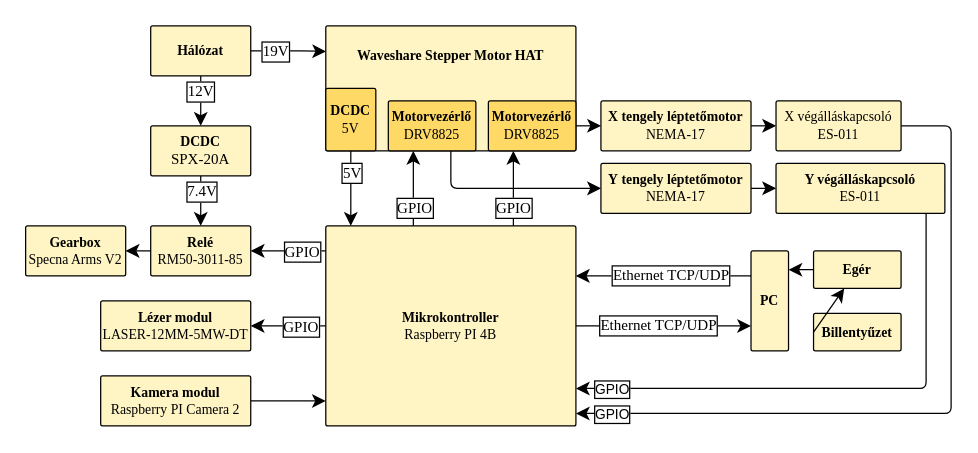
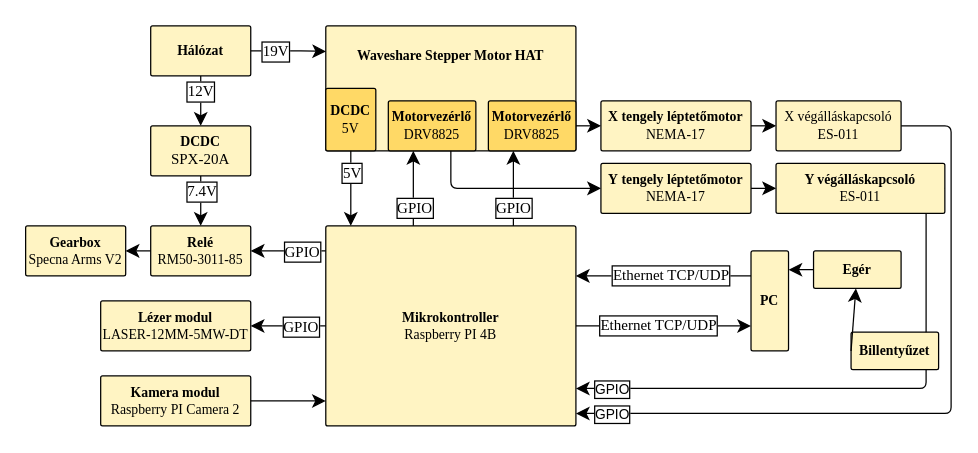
  <mxCell id="0" />
  <mxCell id="1" parent="0" />
  <mxCell id="2" value="" style="group" vertex="1" connectable="0" parent="1"><mxGeometry width="740" height="320" as="geometry" x="20" y="20" /></mxCell>
  <mxCell id="3" style="edgeStyle=none;curved=0;rounded=1;orthogonalLoop=1;jettySize=auto;html=1;exitX=1;exitY=0.5;exitDx=0;exitDy=0;fontSize=12;startSize=8;endSize=8;fontFamily=Times New Roman;arcSize=10;" edge="1" parent="2" source="24"><mxGeometry relative="1" as="geometry"><mxPoint x="440" y="310" as="targetPoint" /><Array as="points"><mxPoint x="740" y="80" /><mxPoint x="740" y="310" /></Array></mxGeometry></mxCell>
  <mxCell id="4" value="GPIO" style="edgeLabel;html=1;align=center;verticalAlign=middle;resizable=0;points=[];rounded=1;labelBorderColor=default;absoluteArcSize=0;labelPadding=10;noLabel=0;" vertex="1" connectable="0" parent="3"><mxGeometry x="0.9" relative="1" as="geometry"><mxPoint as="offset" /></mxGeometry></mxCell>
  <mxCell id="5" value="&lt;div&gt;&lt;b&gt;Gearbox&lt;/b&gt;&lt;/div&gt;&lt;div&gt;Specna Arms V2&lt;br&gt;&lt;/div&gt;" style="rounded=1;whiteSpace=wrap;html=1;spacingTop=0;spacingBottom=0;fontFamily=Times New Roman;fontSize=11;align=center;verticalAlign=middle;labelBackgroundColor=none;container=0;fillColor=#FFF4C3;absoluteArcSize=1;arcSize=3;" vertex="1" parent="2"><mxGeometry y="160" width="80" height="40" as="geometry" /></mxCell>
  <mxCell id="6" style="edgeStyle=none;curved=1;rounded=1;orthogonalLoop=1;jettySize=auto;html=1;exitX=1;exitY=0.5;exitDx=0;exitDy=0;fontSize=12;startSize=8;endSize=8;fontFamily=Times New Roman;" edge="1" parent="2" source="7"><mxGeometry relative="1" as="geometry"><mxPoint x="600" y="80" as="targetPoint" /></mxGeometry></mxCell>
  <mxCell id="7" value="&lt;b&gt;X tengely léptetőmotor&lt;/b&gt;&lt;br&gt;NEMA-17" style="rounded=1;whiteSpace=wrap;html=1;spacingTop=0;spacingBottom=0;fontFamily=Times New Roman;fontSize=11;align=center;verticalAlign=middle;labelBackgroundColor=none;container=0;fillColor=#FFF4C3;absoluteArcSize=1;arcSize=3;" parent="2" vertex="1"><mxGeometry x="460" y="60" width="120" height="40" as="geometry" /></mxCell>
  <mxCell id="8" value="&lt;b&gt;Kamera modul&lt;/b&gt;&lt;br&gt;Raspberry PI Camera 2" style="rounded=1;whiteSpace=wrap;html=1;spacingTop=0;spacingBottom=0;fontFamily=Times New Roman;fontSize=11;align=center;verticalAlign=middle;labelBackgroundColor=none;container=0;fillColor=#FFF4C3;absoluteArcSize=1;arcSize=3;" parent="2" vertex="1"><mxGeometry x="60" y="280" width="120" height="40" as="geometry" /></mxCell>
  <mxCell id="9" value="&lt;b&gt;Lézer modul&lt;/b&gt;&lt;br&gt;LASER-12MM-5MW-DT" style="rounded=1;whiteSpace=wrap;html=1;spacingTop=0;spacingBottom=0;fontFamily=Times New Roman;fontSize=11;align=center;verticalAlign=middle;labelBackgroundColor=none;container=0;fillColor=#FFF4C3;absoluteArcSize=1;arcSize=3;" parent="2" vertex="1"><mxGeometry x="60" y="220" width="120" height="40" as="geometry" /></mxCell>
  <mxCell id="10" style="edgeStyle=none;curved=1;rounded=1;orthogonalLoop=1;jettySize=auto;html=1;exitX=0;exitY=0.25;exitDx=0;exitDy=0;entryX=1;entryY=0.25;entryDx=0;entryDy=0;fontSize=12;startSize=8;endSize=8;fontFamily=Times New Roman;" edge="1" parent="2" source="14" target="28"><mxGeometry relative="1" as="geometry" /></mxCell>
  <mxCell id="11" value="Ethernet TCP/UDP" style="edgeLabel;html=1;align=center;verticalAlign=middle;resizable=0;points=[];fontSize=12;labelBorderColor=default;rounded=1;fontFamily=Times New Roman;arcSize=5;absoluteArcSize=0;labelPadding=10;noLabel=0;" vertex="1" connectable="0" parent="10"><mxGeometry relative="1" as="geometry"><mxPoint x="5" y="-1" as="offset" /></mxGeometry></mxCell>
  <mxCell id="12" style="edgeStyle=none;curved=1;rounded=1;orthogonalLoop=1;jettySize=auto;html=1;exitX=1;exitY=0.5;exitDx=0;exitDy=0;entryX=0;entryY=0.75;entryDx=0;entryDy=0;fontSize=12;startSize=8;endSize=8;fontFamily=Times New Roman;" edge="1" parent="2" source="28" target="14"><mxGeometry relative="1" as="geometry" /></mxCell>
  <mxCell id="13" value="Ethernet TCP/UDP" style="edgeLabel;html=1;align=center;verticalAlign=middle;resizable=0;points=[];fontSize=12;labelBorderColor=default;rounded=1;fontFamily=Times New Roman;arcSize=5;absoluteArcSize=0;labelPadding=10;noLabel=0;" vertex="1" connectable="0" parent="12"><mxGeometry relative="1" as="geometry"><mxPoint x="-5" y="-1" as="offset" /></mxGeometry></mxCell>
  <mxCell id="14" value="&lt;b&gt;PC&lt;/b&gt;" style="rounded=1;whiteSpace=wrap;html=1;spacingTop=0;spacingBottom=0;fontFamily=Times New Roman;fontSize=11;align=center;verticalAlign=middle;labelBackgroundColor=none;container=0;fillColor=#FFF4C3;absoluteArcSize=1;arcSize=3;" parent="2" vertex="1"><mxGeometry x="580" y="180" width="30" height="80" as="geometry" /></mxCell>
  <mxCell id="15" style="edgeStyle=none;curved=1;rounded=1;orthogonalLoop=1;jettySize=auto;html=1;entryX=0.5;entryY=0;entryDx=0;entryDy=0;fontSize=12;startSize=8;endSize=8;fontFamily=Times New Roman;" edge="1" parent="2" source="17" target="42"><mxGeometry relative="1" as="geometry" /></mxCell>
  <mxCell id="16" value="12V" style="edgeLabel;html=1;align=center;verticalAlign=middle;resizable=0;points=[];fontSize=12;labelBorderColor=default;rounded=1;fontFamily=Times New Roman;arcSize=5;absoluteArcSize=0;labelPadding=10;noLabel=0;" vertex="1" connectable="0" parent="15"><mxGeometry x="-0.4" y="-1" relative="1" as="geometry"><mxPoint as="offset" /></mxGeometry></mxCell>
  <mxCell id="17" value="&lt;b&gt;Hálózat&lt;/b&gt;" style="rounded=1;whiteSpace=wrap;html=1;spacingTop=0;spacingBottom=0;fontFamily=Times New Roman;fontSize=11;align=center;verticalAlign=middle;labelBackgroundColor=none;container=0;fillColor=#FFF4C3;absoluteArcSize=1;arcSize=3;" parent="2" vertex="1"><mxGeometry x="100" width="80" height="40" as="geometry" /></mxCell>
  <mxCell id="18" value="&lt;div&gt;&lt;b&gt;Waveshare Stepper Motor HAT&lt;/b&gt;&lt;/div&gt;&lt;div&gt;&lt;b&gt;&lt;br&gt;&lt;/b&gt;&lt;/div&gt;&lt;div&gt;&lt;b&gt;&lt;br&gt;&lt;/b&gt;&lt;/div&gt;&lt;div&gt;&lt;b&gt;&lt;br&gt;&lt;/b&gt;&lt;/div&gt;&lt;div&gt;&lt;b&gt;&lt;br&gt;&lt;/b&gt;&lt;/div&gt;" style="rounded=1;whiteSpace=wrap;html=1;spacingTop=0;spacingBottom=0;fontFamily=Times New Roman;fontSize=11;align=center;verticalAlign=middle;labelBackgroundColor=none;container=0;fillColor=#FFF4C3;absoluteArcSize=1;arcSize=3;" vertex="1" parent="2"><mxGeometry x="240" width="200" height="100" as="geometry" /></mxCell>
  <mxCell id="19" style="edgeStyle=none;curved=0;rounded=1;orthogonalLoop=1;jettySize=auto;html=1;fontSize=12;startSize=8;endSize=8;fontFamily=Times New Roman;arcSize=10;" edge="1" parent="2"><mxGeometry relative="1" as="geometry"><mxPoint x="460" y="130" as="targetPoint" /><mxPoint x="340" y="100" as="sourcePoint" /><Array as="points"><mxPoint x="340" y="130" /></Array></mxGeometry></mxCell>
  <mxCell id="20" value="&lt;b&gt;Motorvezérlő&lt;/b&gt;&lt;br&gt;DRV8825" style="rounded=1;whiteSpace=wrap;html=1;spacingTop=0;spacingBottom=0;fontFamily=Times New Roman;fontSize=11;align=center;verticalAlign=middle;labelBackgroundColor=none;container=0;fillColor=#FFD966;absoluteArcSize=1;arcSize=3;" vertex="1" parent="2"><mxGeometry x="290" y="60" width="70" height="40" as="geometry" /></mxCell>
  <mxCell id="21" style="edgeStyle=none;curved=1;rounded=1;orthogonalLoop=1;jettySize=auto;html=1;fontSize=12;startSize=8;endSize=8;fontFamily=Times New Roman;" edge="1" parent="2" source="22"><mxGeometry relative="1" as="geometry"><mxPoint x="600" y="130" as="targetPoint" /></mxGeometry></mxCell>
  <mxCell id="22" value="&lt;b&gt;Y&amp;nbsp;tengely léptetőmotor&lt;/b&gt;&lt;br&gt;NEMA-17" style="rounded=1;whiteSpace=wrap;html=1;spacingTop=0;spacingBottom=0;fontFamily=Times New Roman;fontSize=11;align=center;verticalAlign=middle;labelBackgroundColor=none;container=0;fillColor=#FFF4C3;absoluteArcSize=1;arcSize=3;" vertex="1" parent="2"><mxGeometry x="460" y="110" width="120" height="40" as="geometry" /></mxCell>
  <mxCell id="23" value="&lt;b&gt;Relé&lt;/b&gt;&lt;br&gt;RM50-3011-85" style="rounded=1;whiteSpace=wrap;html=1;spacingTop=0;spacingBottom=0;fontFamily=Times New Roman;fontSize=11;align=center;verticalAlign=middle;labelBackgroundColor=none;container=0;fillColor=#FFF4C3;absoluteArcSize=1;arcSize=3;" vertex="1" parent="2"><mxGeometry x="100" y="160" width="80" height="40" as="geometry" /></mxCell>
  <mxCell id="24" value="X végálláskapcsoló&lt;br&gt;ES-011" style="rounded=1;whiteSpace=wrap;html=1;spacingTop=0;spacingBottom=0;fontFamily=Times New Roman;fontSize=11;align=center;verticalAlign=middle;labelBackgroundColor=none;container=0;fillColor=#FFF4C3;absoluteArcSize=1;arcSize=3;" vertex="1" parent="2"><mxGeometry x="600" y="60" width="100" height="40" as="geometry" /></mxCell>
  <mxCell id="25" style="edgeStyle=none;curved=0;rounded=1;orthogonalLoop=1;jettySize=auto;html=1;exitX=1;exitY=0.5;exitDx=0;exitDy=0;fontSize=12;startSize=8;endSize=8;fontFamily=Times New Roman;arcSize=10;" edge="1" parent="2" source="27"><mxGeometry relative="1" as="geometry"><mxPoint x="440" y="290" as="targetPoint" /><Array as="points"><mxPoint x="720" y="130" /><mxPoint x="720" y="290" /></Array></mxGeometry></mxCell>
  <mxCell id="26" value="GPIO" style="edgeLabel;html=1;align=center;verticalAlign=middle;resizable=0;points=[];rounded=1;labelBorderColor=default;absoluteArcSize=0;labelPadding=10;noLabel=0;" vertex="1" connectable="0" parent="25"><mxGeometry x="0.88" relative="1" as="geometry"><mxPoint x="1" as="offset" /></mxGeometry></mxCell>
  <mxCell id="27" value="&lt;b&gt;Y végálláskapcsoló&lt;/b&gt;&lt;br&gt;ES-011" style="rounded=1;whiteSpace=wrap;html=1;spacingTop=0;spacingBottom=0;fontFamily=Times New Roman;fontSize=11;align=center;verticalAlign=middle;labelBackgroundColor=none;container=0;fillColor=#FFF4C3;absoluteArcSize=1;arcSize=3;" vertex="1" parent="2"><mxGeometry x="600" y="110" width="135" height="40" as="geometry" /></mxCell>
  <mxCell id="28" value="&lt;div&gt;&lt;b&gt;Mikrokontroller&lt;/b&gt;&lt;/div&gt;&lt;div&gt;Raspberry PI 4B&lt;br&gt;&lt;/div&gt;" style="rounded=1;whiteSpace=wrap;html=1;spacingTop=0;spacingBottom=0;fontFamily=Times New Roman;fontSize=11;align=center;verticalAlign=middle;labelBackgroundColor=none;container=0;fillColor=#FFF4C3;gradientColor=none;arcSize=1;" vertex="1" parent="2"><mxGeometry x="240" y="160" width="200" height="160" as="geometry" /></mxCell>
  <mxCell id="29" style="edgeStyle=none;curved=1;rounded=1;orthogonalLoop=1;jettySize=auto;html=1;exitX=0.25;exitY=1;exitDx=0;exitDy=0;fontSize=12;startSize=8;endSize=8;fontFamily=Times New Roman;" edge="1" parent="2"><mxGeometry relative="1" as="geometry"><mxPoint x="260" y="160" as="targetPoint" /><mxPoint x="260" y="100" as="sourcePoint" /></mxGeometry></mxCell>
  <mxCell id="30" value="5V" style="edgeLabel;html=1;align=center;verticalAlign=middle;resizable=0;points=[];fontSize=12;container=0;labelBorderColor=default;rounded=1;fontFamily=Times New Roman;arcSize=5;absoluteArcSize=0;labelPadding=10;noLabel=0;" vertex="1" connectable="0" parent="29"><mxGeometry x="-0.5" relative="1" as="geometry"><mxPoint y="2" as="offset" /></mxGeometry></mxCell>
  <mxCell id="31" value="&lt;div&gt;&lt;b&gt;DCDC&lt;/b&gt;&lt;/div&gt;&lt;div&gt;5V&lt;br&gt;&lt;/div&gt;" style="rounded=1;whiteSpace=wrap;html=1;spacingTop=0;spacingBottom=0;fontFamily=Times New Roman;fontSize=11;align=center;verticalAlign=middle;labelBackgroundColor=none;container=0;fillColor=#FFD966;absoluteArcSize=1;arcSize=3;" vertex="1" parent="2"><mxGeometry x="240" y="50" width="40" height="50" as="geometry" /></mxCell>
  <mxCell id="32" style="edgeStyle=none;curved=1;rounded=1;orthogonalLoop=1;jettySize=auto;html=1;exitX=1;exitY=0.5;exitDx=0;exitDy=0;fontSize=12;startSize=8;endSize=8;fontFamily=Times New Roman;" edge="1" parent="2" source="33"><mxGeometry relative="1" as="geometry"><mxPoint x="460" y="80" as="targetPoint" /></mxGeometry></mxCell>
  <mxCell id="33" value="&lt;b&gt;Motorvezérlő&lt;/b&gt;&lt;br&gt;DRV8825" style="rounded=1;whiteSpace=wrap;html=1;spacingTop=0;spacingBottom=0;fontFamily=Times New Roman;fontSize=11;align=center;verticalAlign=middle;labelBackgroundColor=none;container=0;fillColor=#FFD966;absoluteArcSize=1;arcSize=3;" vertex="1" parent="2"><mxGeometry x="370" y="60" width="70" height="40" as="geometry" /></mxCell>
  <mxCell id="34" style="edgeStyle=none;curved=0;rounded=1;orthogonalLoop=1;jettySize=auto;html=1;exitX=1;exitY=0.5;exitDx=0;exitDy=0;entryX=0.001;entryY=0.205;entryDx=0;entryDy=0;fontSize=12;startSize=8;endSize=8;entryPerimeter=0;fontFamily=Times New Roman;" edge="1" parent="2" source="17" target="18"><mxGeometry relative="1" as="geometry"><mxPoint x="180" y="-30" as="sourcePoint" /><mxPoint x="240" y="25" as="targetPoint" /><Array as="points"><mxPoint x="210" y="20" /></Array></mxGeometry></mxCell>
  <mxCell id="35" value="19V" style="edgeLabel;html=1;align=center;verticalAlign=middle;resizable=0;points=[];fontSize=12;container=0;textShadow=0;labelBorderColor=default;rounded=1;fontFamily=Times New Roman;arcSize=5;absoluteArcSize=0;labelPadding=10;noLabel=0;" vertex="1" connectable="0" parent="34"><mxGeometry relative="1" as="geometry"><mxPoint x="-11" as="offset" /></mxGeometry></mxCell>
  <mxCell id="36" style="edgeStyle=none;curved=1;rounded=1;orthogonalLoop=1;jettySize=auto;html=1;exitX=0.25;exitY=1;exitDx=0;exitDy=0;fontSize=12;startSize=8;endSize=8;fontFamily=Times New Roman;" edge="1" parent="2"><mxGeometry relative="1" as="geometry"><mxPoint x="310" y="100" as="targetPoint" /><mxPoint x="310" y="160" as="sourcePoint" /></mxGeometry></mxCell>
  <mxCell id="37" value="GPIO" style="edgeLabel;html=1;align=center;verticalAlign=middle;resizable=0;points=[];fontSize=12;container=0;labelBorderColor=default;rounded=1;fontFamily=Times New Roman;arcSize=5;absoluteArcSize=0;labelPadding=10;noLabel=0;" vertex="1" connectable="0" parent="36"><mxGeometry x="-0.5" relative="1" as="geometry"><mxPoint as="offset" /></mxGeometry></mxCell>
  <mxCell id="38" style="edgeStyle=none;curved=1;rounded=1;orthogonalLoop=1;jettySize=auto;html=1;exitX=0.25;exitY=1;exitDx=0;exitDy=0;fontSize=12;startSize=8;endSize=8;fontFamily=Times New Roman;" edge="1" parent="2"><mxGeometry relative="1" as="geometry"><mxPoint x="390" y="100" as="targetPoint" /><mxPoint x="390" y="160" as="sourcePoint" /></mxGeometry></mxCell>
  <mxCell id="39" value="GPIO" style="edgeLabel;html=1;align=center;verticalAlign=middle;resizable=0;points=[];fontSize=12;container=0;labelBorderColor=default;rounded=1;fontFamily=Times New Roman;arcSize=5;absoluteArcSize=0;labelPadding=10;noLabel=0;" vertex="1" connectable="0" parent="38"><mxGeometry x="-0.5" y="1" relative="1" as="geometry"><mxPoint as="offset" /></mxGeometry></mxCell>
  <mxCell id="40" style="edgeStyle=none;curved=1;rounded=1;orthogonalLoop=1;jettySize=auto;html=1;exitX=0.5;exitY=1;exitDx=0;exitDy=0;entryX=0.5;entryY=0;entryDx=0;entryDy=0;fontSize=12;startSize=8;endSize=8;fontFamily=Times New Roman;" edge="1" parent="2" source="42" target="23"><mxGeometry relative="1" as="geometry" /></mxCell>
  <mxCell id="41" value="7.4V" style="edgeLabel;html=1;align=center;verticalAlign=middle;resizable=0;points=[];fontSize=12;labelBorderColor=default;rounded=1;fontFamily=Times New Roman;arcSize=5;absoluteArcSize=0;labelPadding=10;noLabel=0;" vertex="1" connectable="0" parent="40"><mxGeometry x="-0.4" relative="1" as="geometry"><mxPoint as="offset" /></mxGeometry></mxCell>
  <mxCell id="42" value="&lt;div&gt;&lt;b&gt;DCDC&lt;/b&gt;&lt;/div&gt;&lt;div&gt;&lt;span style=&quot;font-weight: normal; font-size: 12px;&quot;&gt;SPX-20A&lt;/span&gt;&lt;/div&gt;" style="rounded=1;whiteSpace=wrap;html=1;spacingTop=0;spacingBottom=0;fontFamily=Times New Roman;fontSize=11;align=center;verticalAlign=middle;labelBackgroundColor=none;container=0;fillColor=#FFF4C3;absoluteArcSize=1;arcSize=3;" vertex="1" parent="2"><mxGeometry x="100" y="80" width="80" height="40" as="geometry" /></mxCell>
  <mxCell id="43" style="edgeStyle=none;curved=1;rounded=1;orthogonalLoop=1;jettySize=auto;html=1;exitX=0;exitY=0.5;exitDx=0;exitDy=0;fontSize=12;startSize=8;endSize=8;fontFamily=Times New Roman;" edge="1" parent="2" source="23"><mxGeometry relative="1" as="geometry"><mxPoint x="80" y="180" as="targetPoint" /></mxGeometry></mxCell>
  <mxCell id="44" style="edgeStyle=none;curved=1;rounded=1;orthogonalLoop=1;jettySize=auto;html=1;exitX=0;exitY=0.5;exitDx=0;exitDy=0;fontSize=12;startSize=8;endSize=8;entryX=1;entryY=0.5;entryDx=0;entryDy=0;fontFamily=Times New Roman;" edge="1" parent="2" source="28" target="9"><mxGeometry relative="1" as="geometry"><mxPoint x="200" y="220" as="targetPoint" /></mxGeometry></mxCell>
  <mxCell id="45" value="GPIO" style="edgeLabel;html=1;align=center;verticalAlign=middle;resizable=0;points=[];fontSize=12;labelBorderColor=default;rounded=1;fontFamily=Times New Roman;arcSize=5;absoluteArcSize=0;labelPadding=10;noLabel=0;" vertex="1" connectable="0" parent="44"><mxGeometry relative="1" as="geometry"><mxPoint x="9" as="offset" /></mxGeometry></mxCell>
  <mxCell id="46" style="edgeStyle=none;curved=1;rounded=1;orthogonalLoop=1;jettySize=auto;html=1;exitX=1;exitY=0.5;exitDx=0;exitDy=0;entryX=0;entryY=0.875;entryDx=0;entryDy=0;entryPerimeter=0;fontSize=12;startSize=8;endSize=8;fontFamily=Times New Roman;" edge="1" parent="2" source="8" target="28"><mxGeometry relative="1" as="geometry" /></mxCell>
  <mxCell id="47" style="edgeStyle=none;curved=1;rounded=1;orthogonalLoop=1;jettySize=auto;html=1;fontSize=12;startSize=8;endSize=8;exitX=0;exitY=0.125;exitDx=0;exitDy=0;exitPerimeter=0;fontFamily=Times New Roman;" edge="1" parent="2" source="28" target="23"><mxGeometry relative="1" as="geometry" /></mxCell>
  <mxCell id="48" value="GPIO" style="edgeLabel;html=1;align=center;verticalAlign=middle;resizable=0;points=[];fontSize=12;labelBorderColor=default;rounded=1;fontFamily=Times New Roman;arcSize=5;absoluteArcSize=0;labelPadding=10;noLabel=0;" vertex="1" connectable="0" parent="47"><mxGeometry relative="1" as="geometry"><mxPoint x="10" as="offset" /></mxGeometry></mxCell>
  <mxCell id="49" value="&lt;b&gt;Egér&lt;/b&gt;" style="rounded=1;whiteSpace=wrap;html=1;spacingTop=0;spacingBottom=0;fontFamily=Times New Roman;fontSize=11;align=center;verticalAlign=middle;labelBackgroundColor=none;container=0;fillColor=#FFF4C3;absoluteArcSize=1;arcSize=3;" vertex="1" parent="2"><mxGeometry x="630" y="180" width="70" height="30" as="geometry" /></mxCell>
- <mxCell id="50" value="&lt;b&gt;Billentyűzet&lt;/b&gt;" style="rounded=1;whiteSpace=wrap;html=1;spacingTop=0;spacingBottom=0;fontFamily=Times New Roman;fontSize=11;align=center;verticalAlign=middle;labelBackgroundColor=none;container=0;fillColor=#FFF4C3;absoluteArcSize=1;arcSize=3;" vertex="1" parent="2"><mxGeometry x="630" y="230" width="70" height="30" as="geometry" /></mxCell>
+ <mxCell id="50" value="&lt;b&gt;Billentyűzet&lt;/b&gt;" style="rounded=1;whiteSpace=wrap;html=1;spacingTop=0;spacingBottom=0;fontFamily=Times New Roman;fontSize=11;align=center;verticalAlign=middle;labelBackgroundColor=none;container=0;fillColor=#FFF4C3;absoluteArcSize=1;arcSize=3;" vertex="1" parent="2"><mxGeometry x="660" y="245" width="70" height="30" as="geometry" /></mxCell>
  <mxCell id="51" style="edgeStyle=none;curved=1;rounded=1;orthogonalLoop=1;jettySize=auto;html=1;exitX=0;exitY=0.5;exitDx=0;exitDy=0;fontSize=12;startSize=8;endSize=8;fontFamily=Times New Roman;" edge="1" parent="2" source="50" target="49"><mxGeometry relative="1" as="geometry" /></mxCell>
  <mxCell id="52" style="edgeStyle=none;curved=1;rounded=1;orthogonalLoop=1;jettySize=auto;html=1;exitX=0;exitY=0.5;exitDx=0;exitDy=0;entryX=1;entryY=0.188;entryDx=0;entryDy=0;entryPerimeter=0;fontSize=12;startSize=8;endSize=8;fontFamily=Times New Roman;" edge="1" parent="2" source="49" target="14"><mxGeometry relative="1" as="geometry" /></mxCell>
